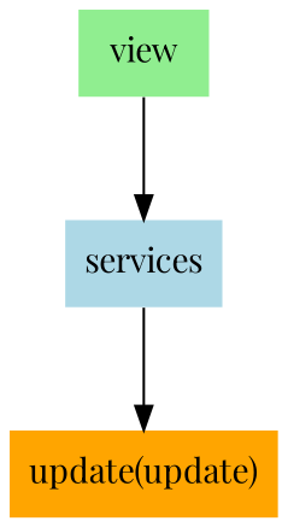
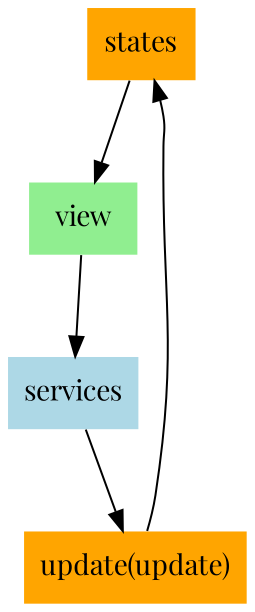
  digraph {
    fontname="Playfair Display"
    node [fillcolor=orange fontname="Playfair Display" shape=none style=filled]
    edge [fontname="Playfair Display"]
+   n1 [label=states]
    n2 [fillcolor=lightgreen label=view]
    n3 [fillcolor=lightblue label=services]
    n4 [label="update(update)"]
+   n1 -> n2 [label="     "]
    n2 -> n3 [label="     "]
    n3 -> n4 [label="     "]
+   n4 -> n1 [label="     "]
  }
